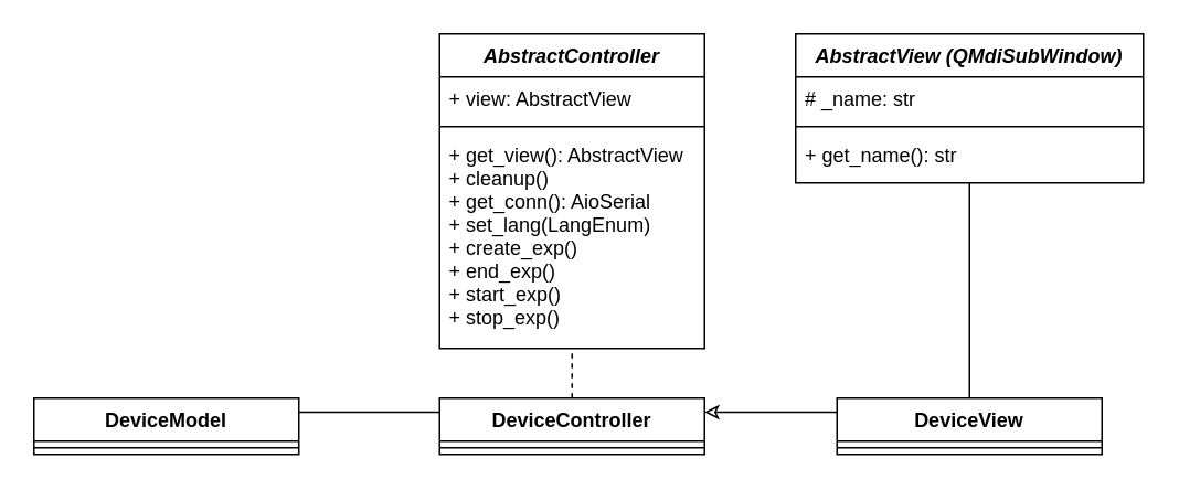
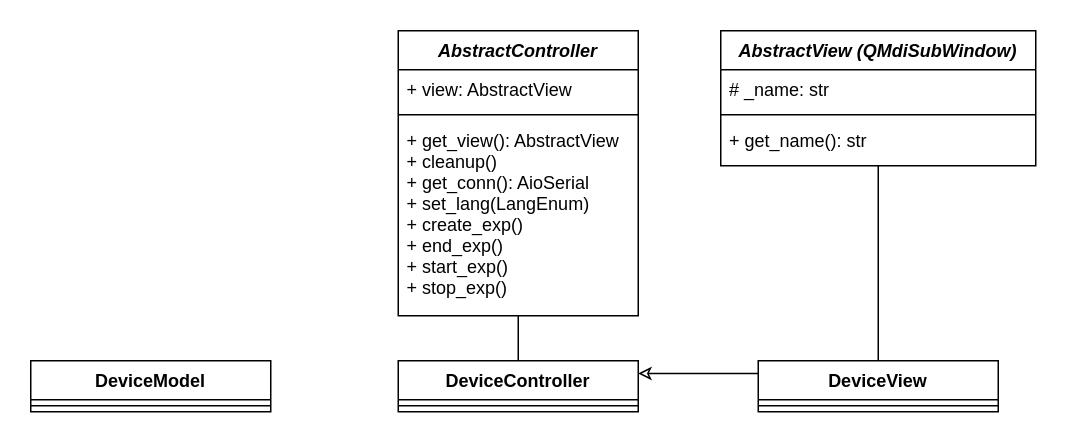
  <mxCell id="0" />
  <mxCell id="1" parent="0" />
- <mxCell id="2" value="" style="endArrow=none;html=1;exitX=0.5;exitY=0;exitDx=0;exitDy=0;entryX=0.5;entryY=1;entryDx=0;entryDy=0;dashed=1;" edge="1" parent="1" source="7" target="3"><mxGeometry width="50" height="50" relative="1" as="geometry"><mxPoint x="320" y="210" as="sourcePoint" /><mxPoint x="370" y="160" as="targetPoint" /></mxGeometry></mxCell>
+ <mxCell id="2" value="" style="endArrow=none;html=1;exitX=0.5;exitY=0;exitDx=0;exitDy=0;entryX=0.5;entryY=1;entryDx=0;entryDy=0;" edge="1" parent="1" source="7" target="3"><mxGeometry width="50" height="50" relative="1" as="geometry"><mxPoint x="320" y="210" as="sourcePoint" /><mxPoint x="370" y="160" as="targetPoint" /></mxGeometry></mxCell>
  <mxCell id="3" value="AbstractController" style="swimlane;fontStyle=3;align=center;verticalAlign=top;childLayout=stackLayout;horizontal=1;startSize=26;horizontalStack=0;resizeParent=1;resizeParentMax=0;resizeLast=0;collapsible=1;marginBottom=0;" vertex="1" parent="1"><mxGeometry x="265" y="20" width="160" height="190" as="geometry"><mxRectangle x="345" y="30" width="140" height="26" as="alternateBounds" /></mxGeometry></mxCell>
  <mxCell id="4" value="+ view: AbstractView" style="text;strokeColor=none;fillColor=none;align=left;verticalAlign=top;spacingLeft=4;spacingRight=4;overflow=hidden;rotatable=0;points=[[0,0.5],[1,0.5]];portConstraint=eastwest;" vertex="1" parent="3"><mxGeometry y="26" width="160" height="26" as="geometry" /></mxCell>
  <mxCell id="5" value="" style="line;strokeWidth=1;fillColor=none;align=left;verticalAlign=middle;spacingTop=-1;spacingLeft=3;spacingRight=3;rotatable=0;labelPosition=right;points=[];portConstraint=eastwest;" vertex="1" parent="3"><mxGeometry y="52" width="160" height="8" as="geometry" /></mxCell>
  <mxCell id="6" value="+ get_view(): AbstractView&#10;+ cleanup()&#10;+ get_conn(): AioSerial&#10;+ set_lang(LangEnum)&#10;+ create_exp()&#10;+ end_exp()&#10;+ start_exp()&#10;+ stop_exp()" style="text;strokeColor=none;fillColor=none;align=left;verticalAlign=top;spacingLeft=4;spacingRight=4;overflow=hidden;rotatable=0;points=[[0,0.5],[1,0.5]];portConstraint=eastwest;" vertex="1" parent="3"><mxGeometry y="60" width="160" height="130" as="geometry" /></mxCell>
  <mxCell id="7" value="DeviceController" style="swimlane;fontStyle=1;align=center;verticalAlign=top;childLayout=stackLayout;horizontal=1;startSize=26;horizontalStack=0;resizeParent=1;resizeParentMax=0;resizeLast=0;collapsible=1;marginBottom=0;" vertex="1" parent="1"><mxGeometry x="265" y="240" width="160" height="34" as="geometry" /></mxCell>
  <mxCell id="8" value="" style="line;strokeWidth=1;fillColor=none;align=left;verticalAlign=middle;spacingTop=-1;spacingLeft=3;spacingRight=3;rotatable=0;labelPosition=right;points=[];portConstraint=eastwest;" vertex="1" parent="7"><mxGeometry y="26" width="160" height="8" as="geometry" /></mxCell>
  <mxCell id="9" style="edgeStyle=orthogonalEdgeStyle;rounded=0;orthogonalLoop=1;jettySize=auto;html=1;exitX=0;exitY=0.25;exitDx=0;exitDy=0;entryX=1;entryY=0.25;entryDx=0;entryDy=0;endArrow=classic;endFill=0;" edge="1" parent="1" source="10" target="7"><mxGeometry relative="1" as="geometry" /></mxCell>
  <mxCell id="10" value="DeviceView" style="swimlane;fontStyle=1;align=center;verticalAlign=top;childLayout=stackLayout;horizontal=1;startSize=26;horizontalStack=0;resizeParent=1;resizeParentMax=0;resizeLast=0;collapsible=1;marginBottom=0;" vertex="1" parent="1"><mxGeometry x="505" y="240" width="160" height="34" as="geometry" /></mxCell>
  <mxCell id="11" value="" style="line;strokeWidth=1;fillColor=none;align=left;verticalAlign=middle;spacingTop=-1;spacingLeft=3;spacingRight=3;rotatable=0;labelPosition=right;points=[];portConstraint=eastwest;" vertex="1" parent="10"><mxGeometry y="26" width="160" height="8" as="geometry" /></mxCell>
- <mxCell id="12" style="edgeStyle=orthogonalEdgeStyle;rounded=0;orthogonalLoop=1;jettySize=auto;html=1;exitX=1;exitY=0.25;exitDx=0;exitDy=0;entryX=0;entryY=0.25;entryDx=0;entryDy=0;endArrow=none;endFill=0;" edge="1" parent="1" source="13" target="7"><mxGeometry relative="1" as="geometry" /></mxCell>
  <mxCell id="13" value="DeviceModel" style="swimlane;fontStyle=1;align=center;verticalAlign=top;childLayout=stackLayout;horizontal=1;startSize=26;horizontalStack=0;resizeParent=1;resizeParentMax=0;resizeLast=0;collapsible=1;marginBottom=0;" vertex="1" parent="1"><mxGeometry x="20" y="240" width="160" height="34" as="geometry" /></mxCell>
  <mxCell id="14" value="" style="line;strokeWidth=1;fillColor=none;align=left;verticalAlign=middle;spacingTop=-1;spacingLeft=3;spacingRight=3;rotatable=0;labelPosition=right;points=[];portConstraint=eastwest;" vertex="1" parent="13"><mxGeometry y="26" width="160" height="8" as="geometry" /></mxCell>
  <mxCell id="15" value="" style="edgeStyle=orthogonalEdgeStyle;rounded=0;orthogonalLoop=1;jettySize=auto;html=1;endArrow=none;endFill=0;entryX=0.5;entryY=0;entryDx=0;entryDy=0;" edge="1" parent="1" source="16" target="10"><mxGeometry relative="1" as="geometry"><mxPoint x="585" y="190" as="targetPoint" /></mxGeometry></mxCell>
  <mxCell id="16" value="AbstractView (QMdiSubWindow)" style="swimlane;fontStyle=3;align=center;verticalAlign=top;childLayout=stackLayout;horizontal=1;startSize=26;horizontalStack=0;resizeParent=1;resizeParentMax=0;resizeLast=0;collapsible=1;marginBottom=0;" vertex="1" parent="1"><mxGeometry x="480" y="20" width="210" height="90" as="geometry"><mxRectangle x="560" y="30" width="220" height="26" as="alternateBounds" /></mxGeometry></mxCell>
  <mxCell id="17" value="# _name: str" style="text;strokeColor=none;fillColor=none;align=left;verticalAlign=top;spacingLeft=4;spacingRight=4;overflow=hidden;rotatable=0;points=[[0,0.5],[1,0.5]];portConstraint=eastwest;" vertex="1" parent="16"><mxGeometry y="26" width="210" height="26" as="geometry" /></mxCell>
  <mxCell id="18" value="" style="line;strokeWidth=1;fillColor=none;align=left;verticalAlign=middle;spacingTop=-1;spacingLeft=3;spacingRight=3;rotatable=0;labelPosition=right;points=[];portConstraint=eastwest;" vertex="1" parent="16"><mxGeometry y="52" width="210" height="8" as="geometry" /></mxCell>
  <mxCell id="19" value="+ get_name(): str" style="text;strokeColor=none;fillColor=none;align=left;verticalAlign=top;spacingLeft=4;spacingRight=4;overflow=hidden;rotatable=0;points=[[0,0.5],[1,0.5]];portConstraint=eastwest;" vertex="1" parent="16"><mxGeometry y="60" width="210" height="30" as="geometry" /></mxCell>
